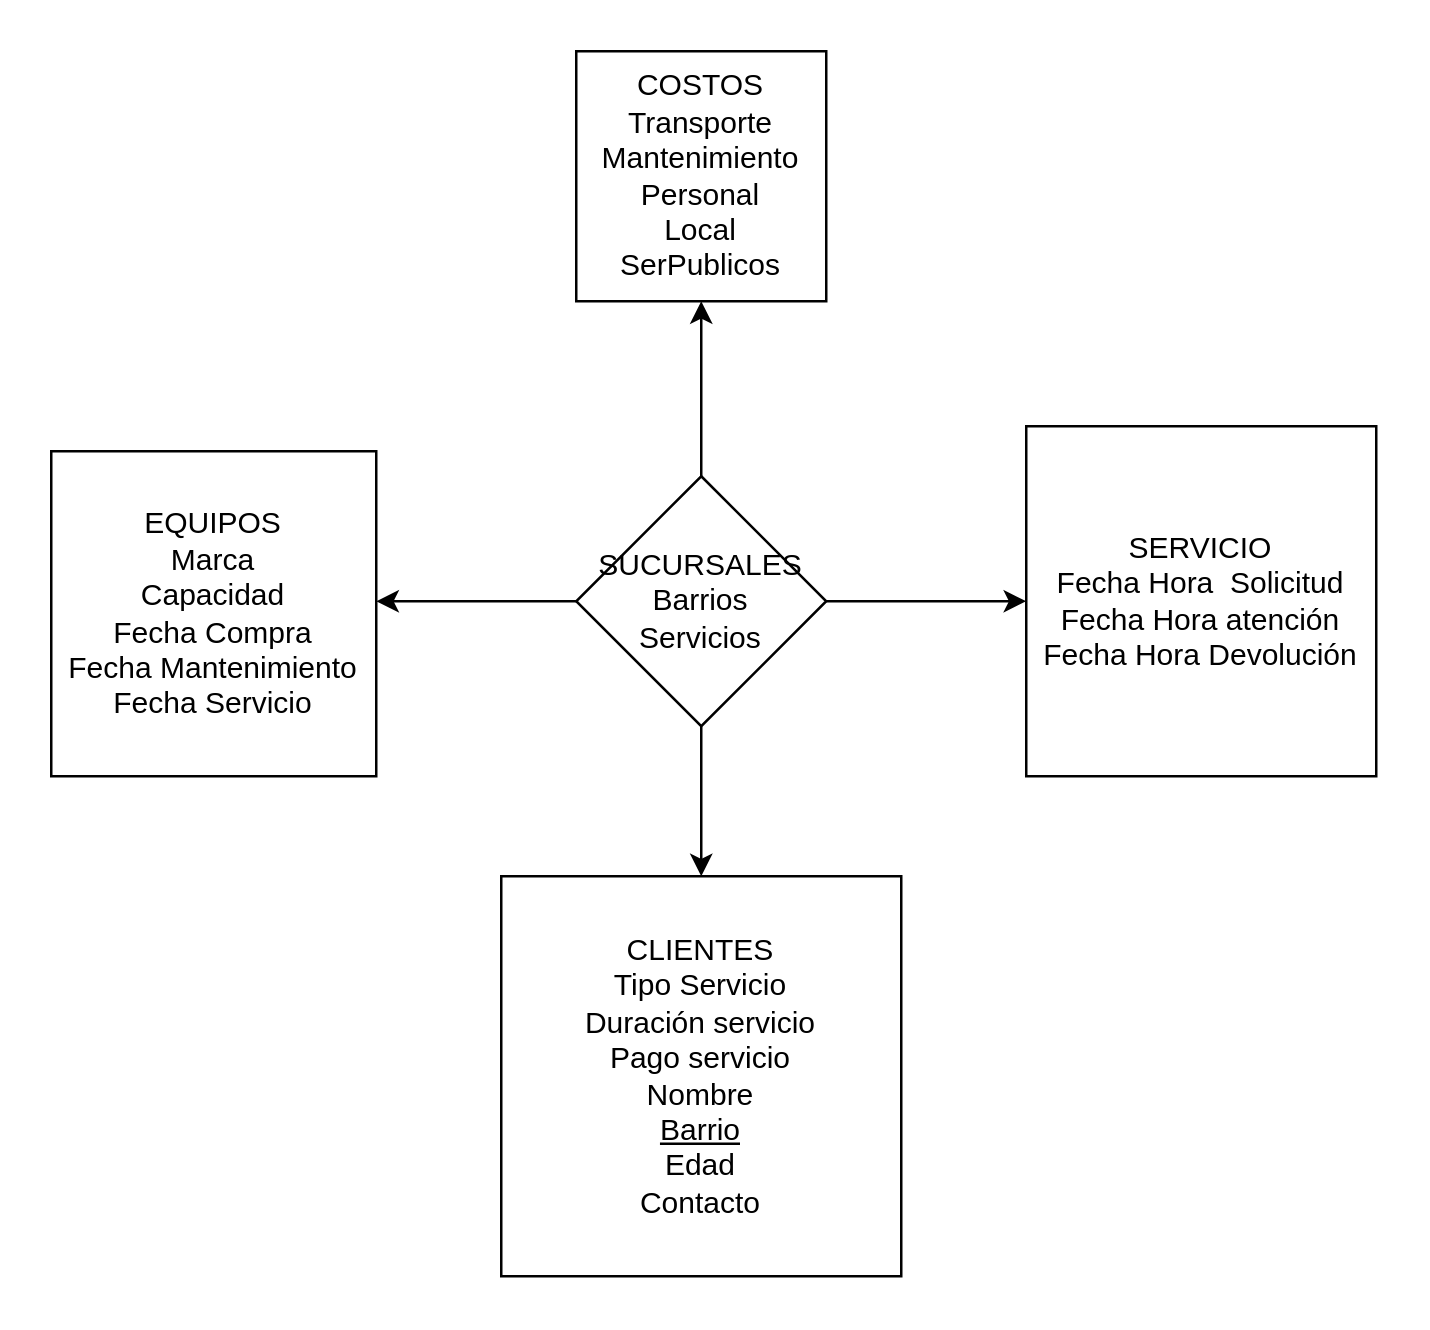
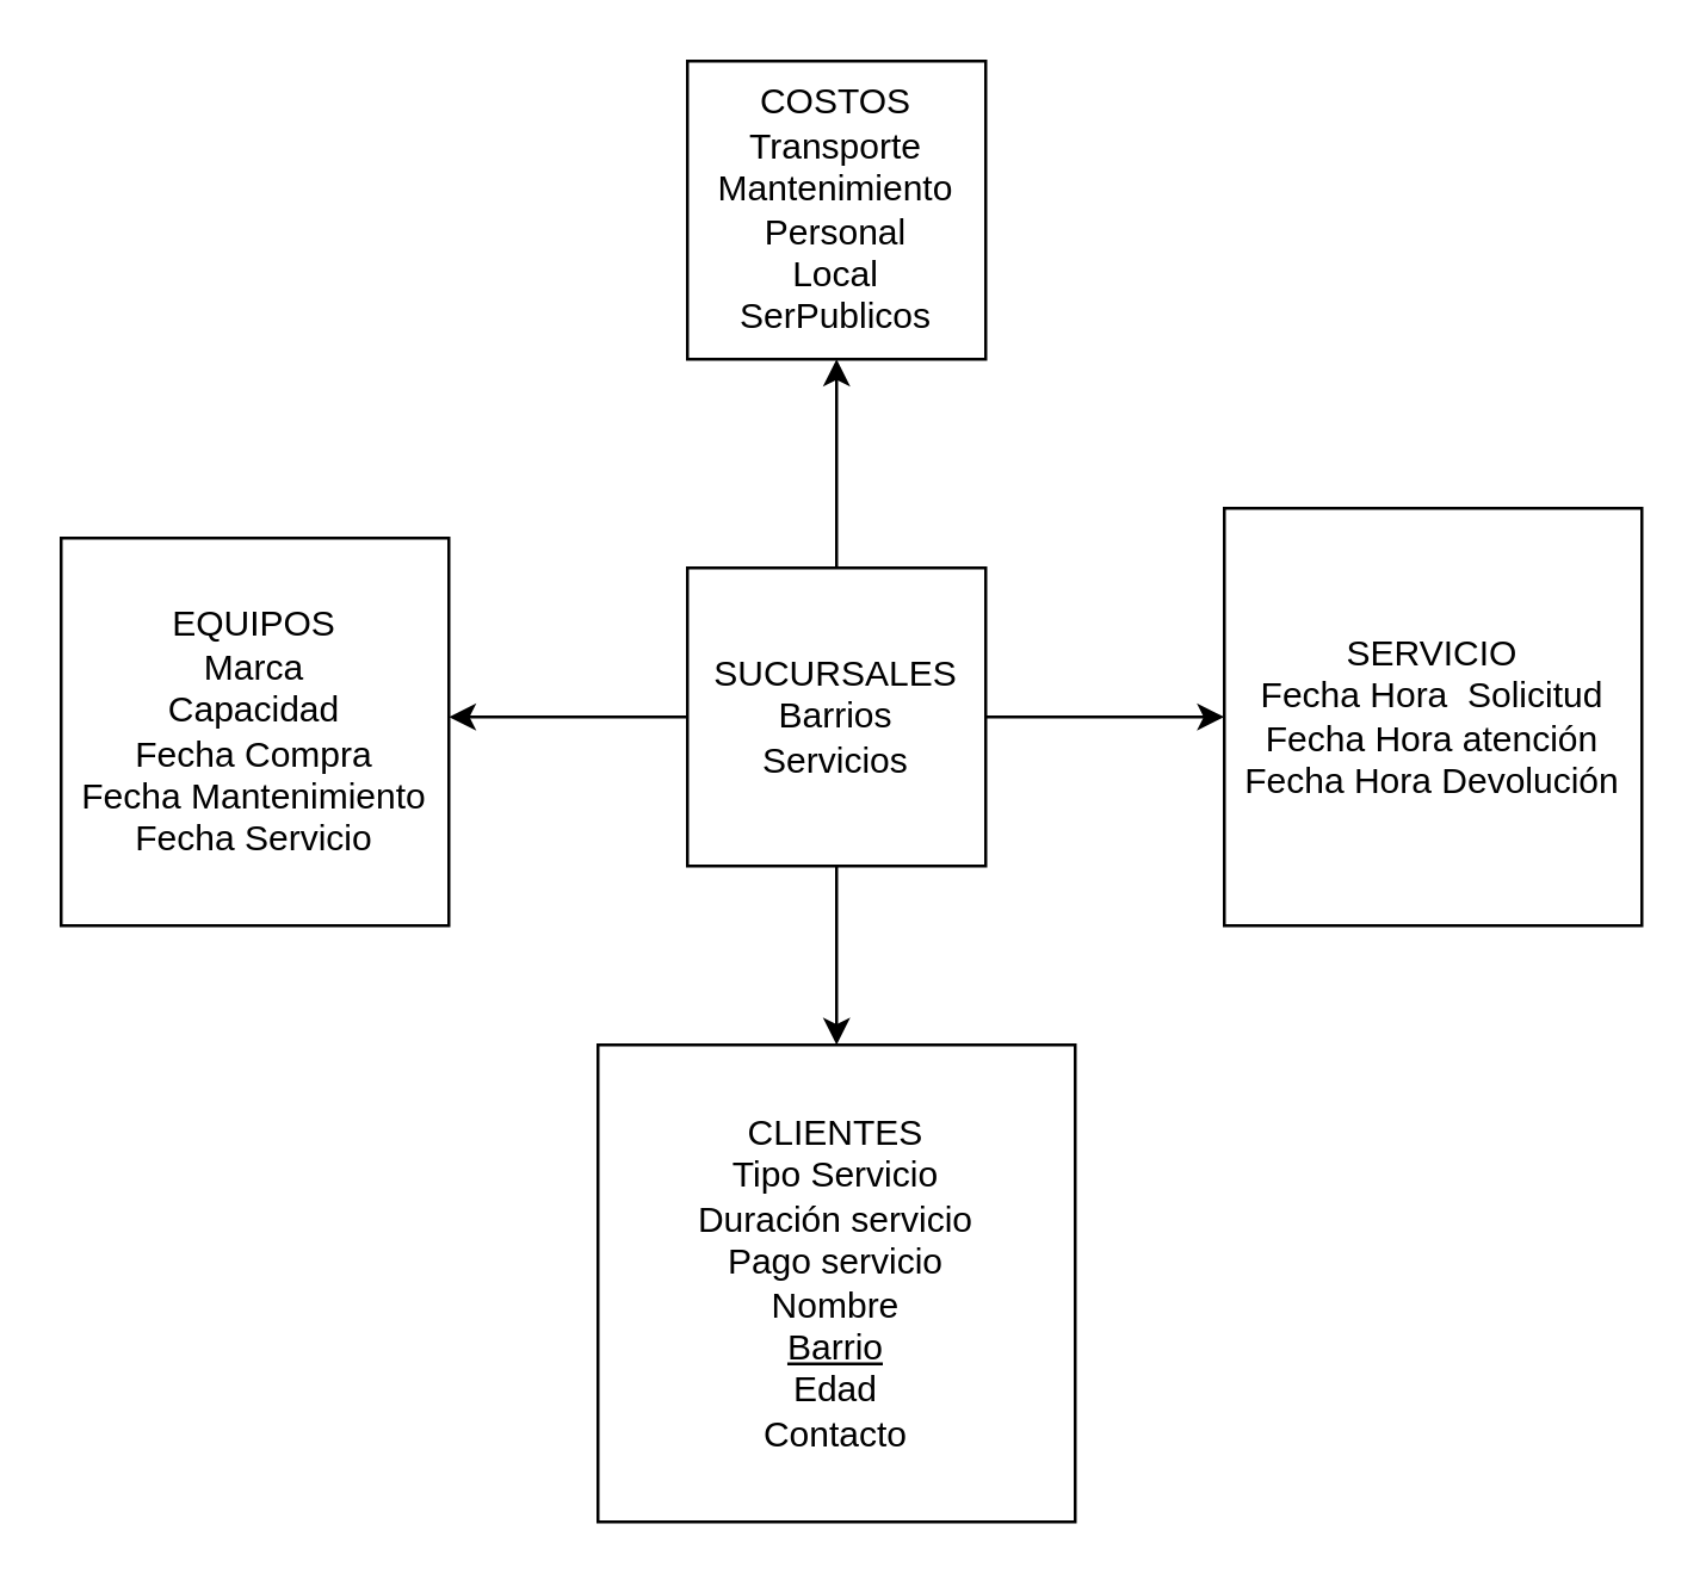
  <mxCell id="0" />
  <mxCell id="1" parent="0" />
  <mxCell id="2" value="" style="edgeStyle=orthogonalEdgeStyle;rounded=0;orthogonalLoop=1;jettySize=auto;html=1;" edge="1" parent="1" source="6"><mxGeometry relative="1" as="geometry"><mxPoint x="150" y="240" as="targetPoint" /></mxGeometry></mxCell>
  <mxCell id="3" value="" style="edgeStyle=orthogonalEdgeStyle;rounded=0;orthogonalLoop=1;jettySize=auto;html=1;" edge="1" parent="1" source="6" target="9"><mxGeometry relative="1" as="geometry" /></mxCell>
  <mxCell id="4" value="" style="edgeStyle=orthogonalEdgeStyle;rounded=0;orthogonalLoop=1;jettySize=auto;html=1;" edge="1" parent="1" source="6" target="10"><mxGeometry relative="1" as="geometry"><mxPoint x="480" y="360" as="targetPoint" /><Array as="points" /></mxGeometry></mxCell>
  <mxCell id="5" value="" style="edgeStyle=orthogonalEdgeStyle;rounded=0;orthogonalLoop=1;jettySize=auto;html=1;" edge="1" parent="1" source="6" target="7"><mxGeometry relative="1" as="geometry" /></mxCell>
- <mxCell id="6" value="SUCURSALES&lt;br&gt;Barrios&lt;br&gt;Servicios" style="rhombus;whiteSpace=wrap;html=1;aspect=fixed;" vertex="1" parent="1"><mxGeometry x="230" y="190" width="100" height="100" as="geometry" /></mxCell>
+ <mxCell id="6" value="SUCURSALES&lt;br&gt;Barrios&lt;br&gt;Servicios" style="whiteSpace=wrap;html=1;aspect=fixed;" vertex="1" parent="1"><mxGeometry x="230" y="190" width="100" height="100" as="geometry" /></mxCell>
  <mxCell id="7" value="COSTOS&lt;br&gt;Transporte&lt;br&gt;Mantenimiento&lt;br&gt;Personal&lt;br&gt;Local&lt;br&gt;SerPublicos" style="whiteSpace=wrap;html=1;aspect=fixed;" vertex="1" parent="1"><mxGeometry x="230" y="20" width="100" height="100" as="geometry" /></mxCell>
  <mxCell id="8" value="EQUIPOS&lt;br&gt;Marca&lt;br&gt;Capacidad&lt;br&gt;Fecha Compra&lt;br&gt;Fecha Mantenimiento&lt;br&gt;Fecha Servicio" style="whiteSpace=wrap;html=1;aspect=fixed;" vertex="1" parent="1"><mxGeometry x="20" y="180" width="130" height="130" as="geometry" /></mxCell>
  <mxCell id="9" value="CLIENTES&lt;br&gt;Tipo Servicio&lt;br&gt;Duración servicio&lt;br&gt;Pago servicio&lt;br&gt;Nombre&lt;br&gt;&lt;u&gt;Barrio&lt;br&gt;&lt;/u&gt;Edad&lt;br&gt;Contacto" style="whiteSpace=wrap;html=1;aspect=fixed;" vertex="1" parent="1"><mxGeometry x="200" y="350" width="160" height="160" as="geometry" /></mxCell>
  <mxCell id="10" value="SERVICIO&lt;br&gt;Fecha Hora&amp;nbsp; Solicitud&lt;br&gt;Fecha Hora atención&lt;br&gt;Fecha Hora Devolución" style="whiteSpace=wrap;html=1;aspect=fixed;" vertex="1" parent="1"><mxGeometry x="410" y="170" width="140" height="140" as="geometry" /></mxCell>
